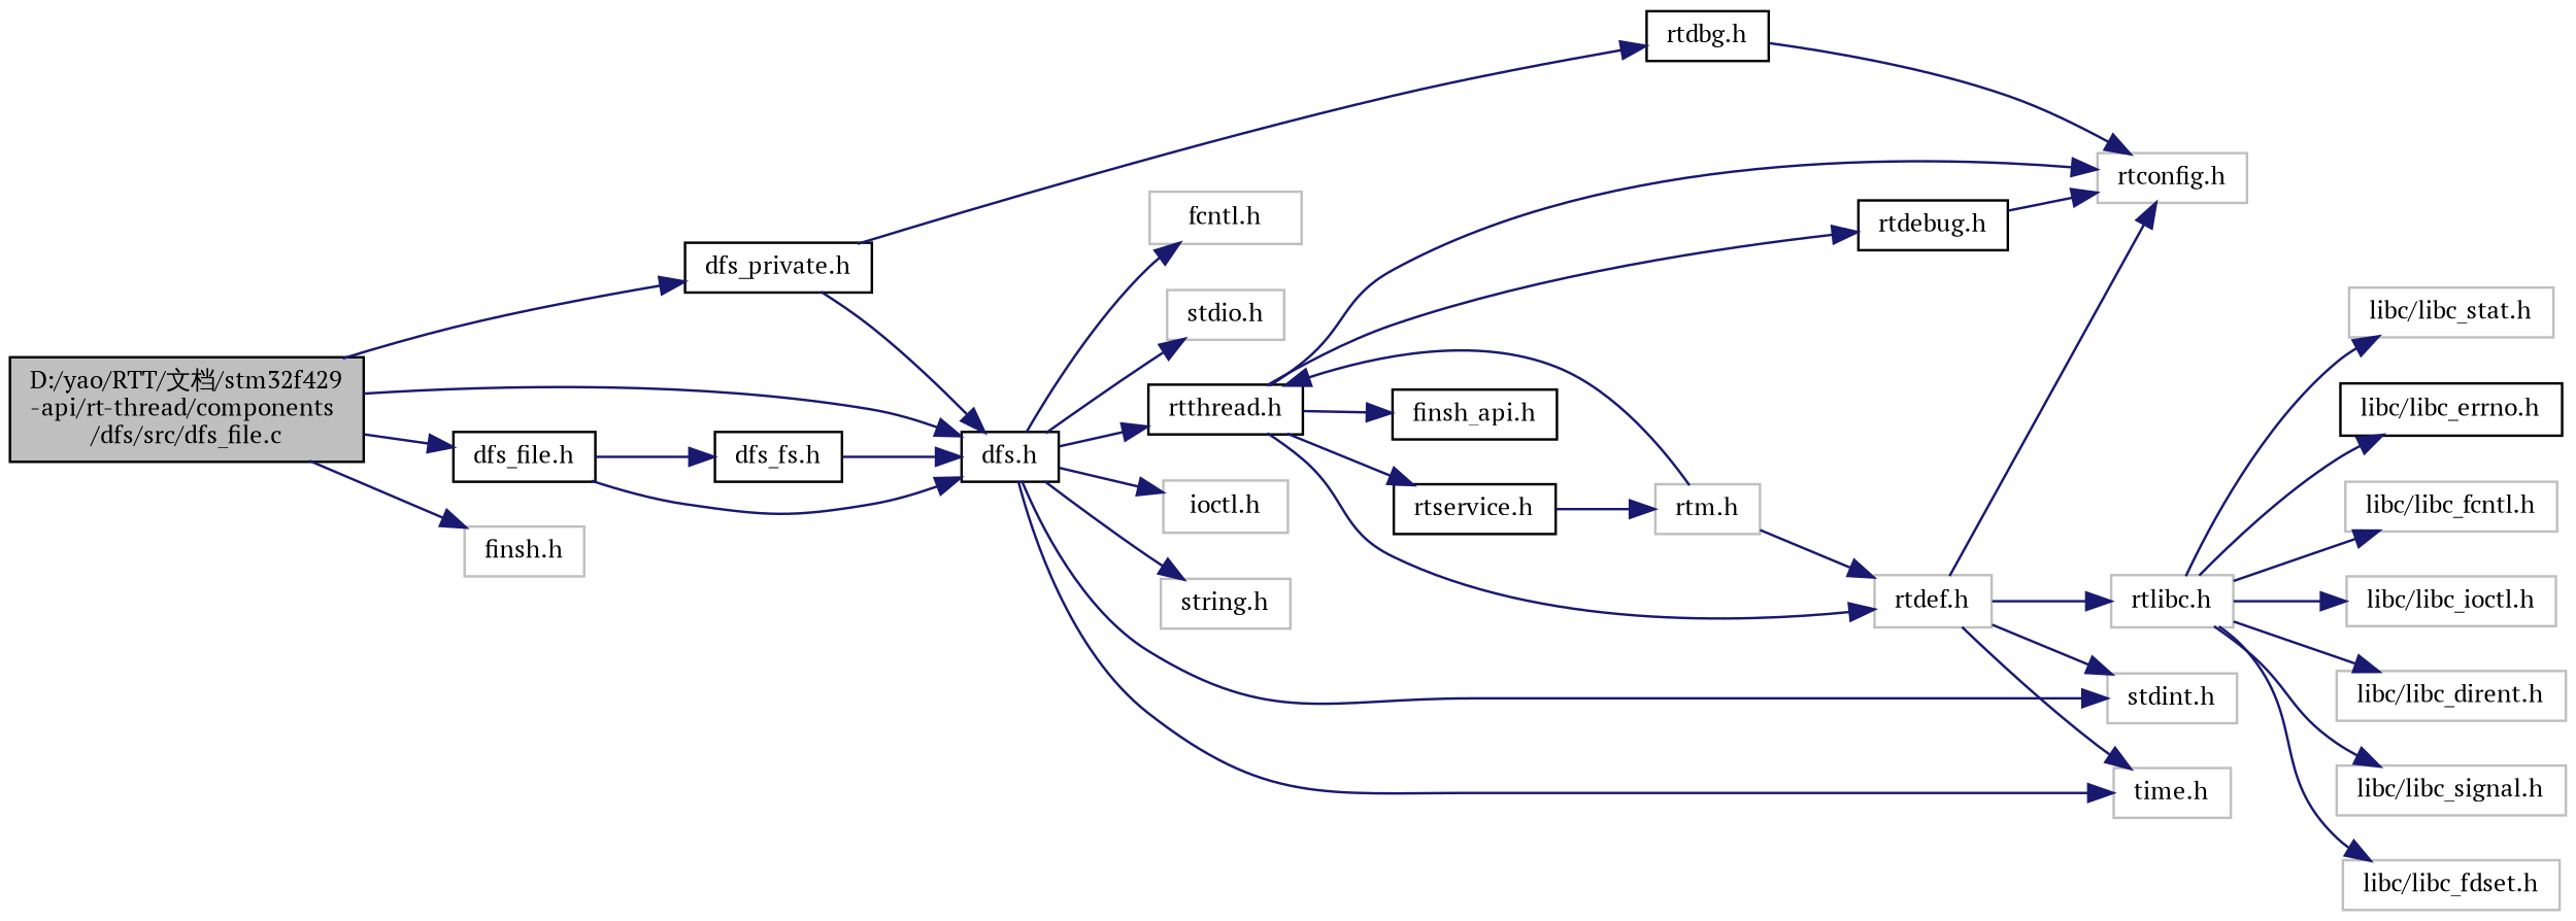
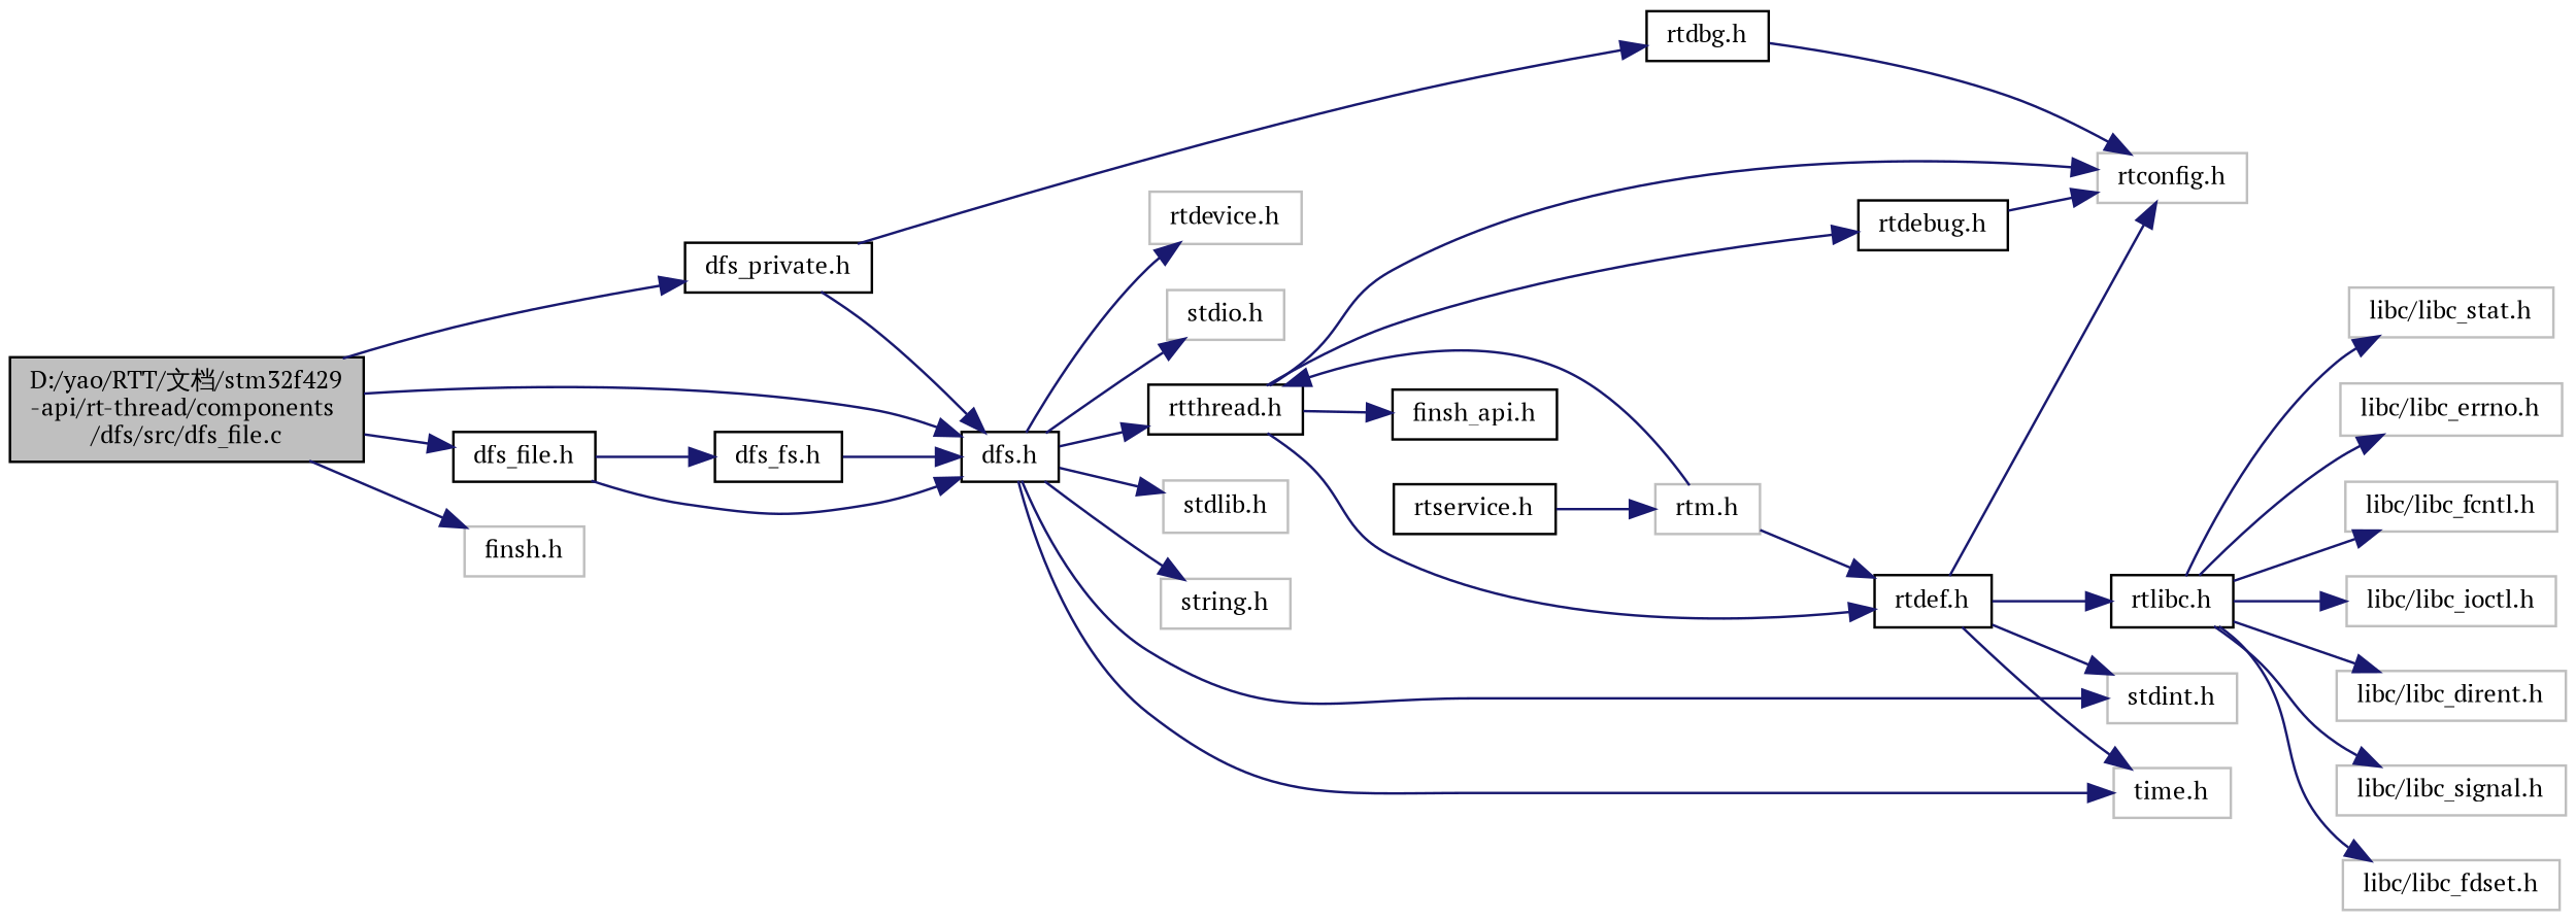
  digraph {
    fontname="PT Serif"
    rankdir=LR
    node [color=grey75 fillcolor=white fontname="PT Serif" fontsize=10 shape=record style=filled]
    edge [color=midnightblue fontname="PT Serif" fontsize=10 labelfontname="FreeSans.ttf" labelfontsize=10 style=solid]
    n1 [color=black fillcolor=grey75 fontcolor=black height=0.2 label="D:/yao/RTT/文档/stm32f429\l-api/rt-thread/components\l/dfs/src/dfs_file.c" width=0.4]
    n2 [color=black height=0.2 label="dfs.h" width=0.4]
    n3 [color=black height=0.2 label="dfs_file.h" width=0.4]
    n4 [color=black height=0.2 label="dfs_private.h" width=0.4]
    n5 [height=0.2 label="finsh.h" width=0.4]
    n6 [height=0.2 label="stdio.h" width=0.4]
    n7 [height=0.2 label="stdint.h" width=0.4]
-   n8 [height=0.2 label="ioctl.h" width=0.4]
+   n8 [height=0.2 label="stdlib.h" width=0.4]
    n9 [height=0.2 label="string.h" width=0.4]
    n10 [height=0.2 label="time.h" width=0.4]
    n11 [color=black height=0.2 label="rtthread.h" width=0.4]
-   n12 [height=0.2 label="fcntl.h" width=0.4]
+   n12 [height=0.2 label="rtdevice.h" width=0.4]
    n13 [color=black height=0.2 label="dfs_fs.h" width=0.4]
    n14 [color=black height=0.2 label="rtdbg.h" width=0.4]
    n15 [height=0.2 label="rtconfig.h" width=0.4]
    n16 [color=black height=0.2 label="rtdebug.h" width=0.4]
-   n17 [height=0.2 label="rtdef.h" width=0.4]
+   n17 [color=black height=0.2 label="rtdef.h" width=0.4]
    n18 [color=black height=0.2 label="rtservice.h" width=0.4]
    n19 [color=black height=0.2 label="finsh_api.h" width=0.4]
-   n20 [height=0.2 label="rtlibc.h" width=0.4]
+   n20 [color=black height=0.2 label="rtlibc.h" width=0.4]
    n21 [height=0.2 label="rtm.h" width=0.4]
    n22 [height=0.2 label="libc/libc_stat.h" width=0.4]
-   n23 [color=black height=0.2 label="libc/libc_errno.h" width=0.4]
+   n23 [height=0.2 label="libc/libc_errno.h" width=0.4]
    n24 [height=0.2 label="libc/libc_fcntl.h" width=0.4]
    n25 [height=0.2 label="libc/libc_ioctl.h" width=0.4]
    n26 [height=0.2 label="libc/libc_dirent.h" width=0.4]
    n27 [height=0.2 label="libc/libc_signal.h" width=0.4]
    n28 [height=0.2 label="libc/libc_fdset.h" width=0.4]
    n1 -> n2
    n1 -> n3
    n1 -> n4
    n1 -> n5
    n2 -> n6
    n2 -> n7
    n2 -> n8
    n2 -> n9
    n2 -> n10
    n2 -> n11
    n2 -> n12
    n3 -> n2
    n3 -> n13
    n4 -> n2
    n4 -> n14
    n11 -> n15
    n11 -> n16
    n11 -> n17
-   n11 -> n18
    n11 -> n19
    n13 -> n2
    n14 -> n15
    n16 -> n15
    n17 -> n7
    n17 -> n10
    n17 -> n15
    n17 -> n20
    n18 -> n21
    n20 -> n22
    n20 -> n23
    n20 -> n24
    n20 -> n25
    n20 -> n26
    n20 -> n27
    n20 -> n28
    n21 -> n11
    n21 -> n17
  }
